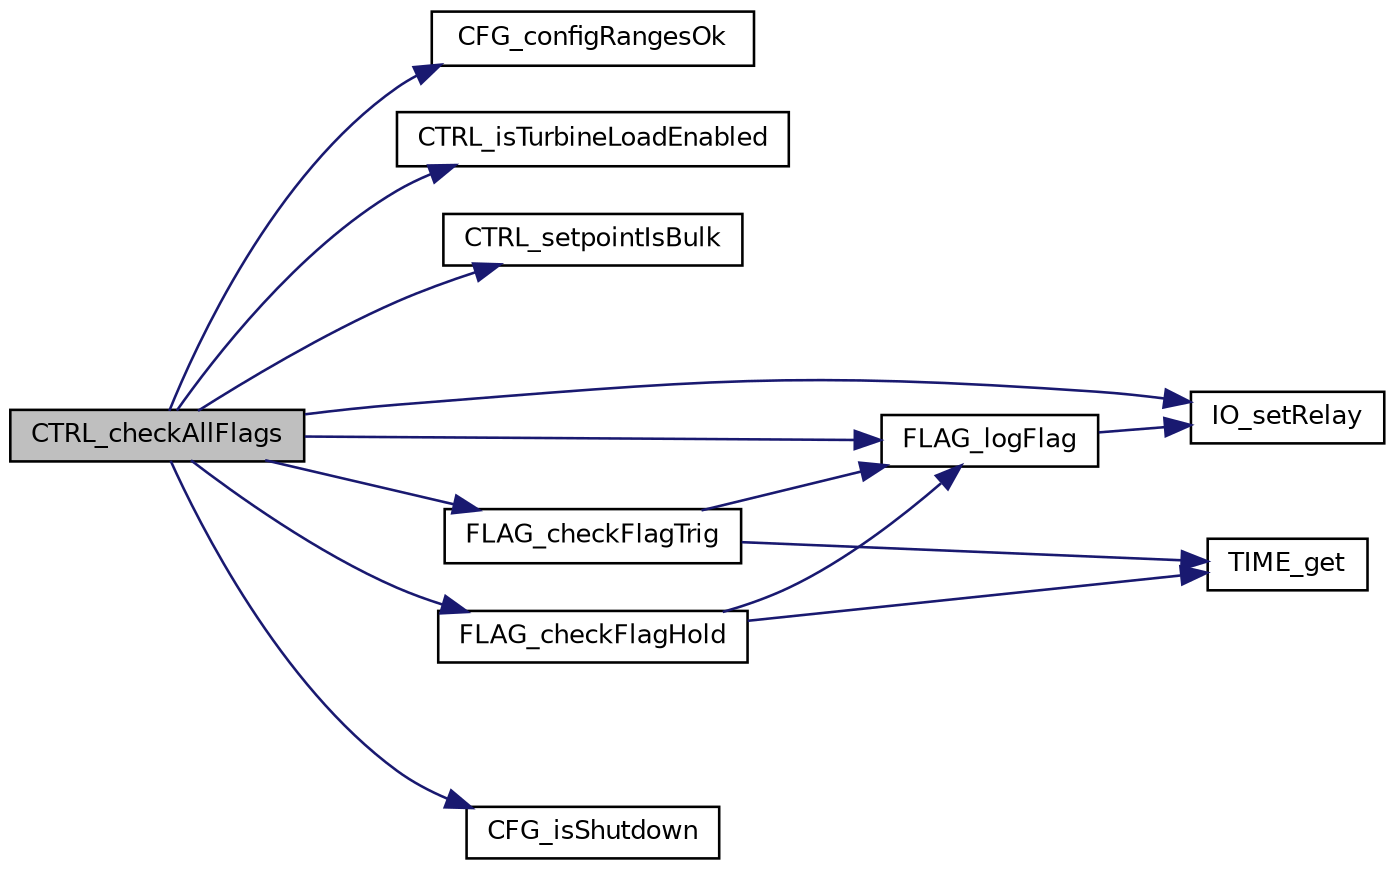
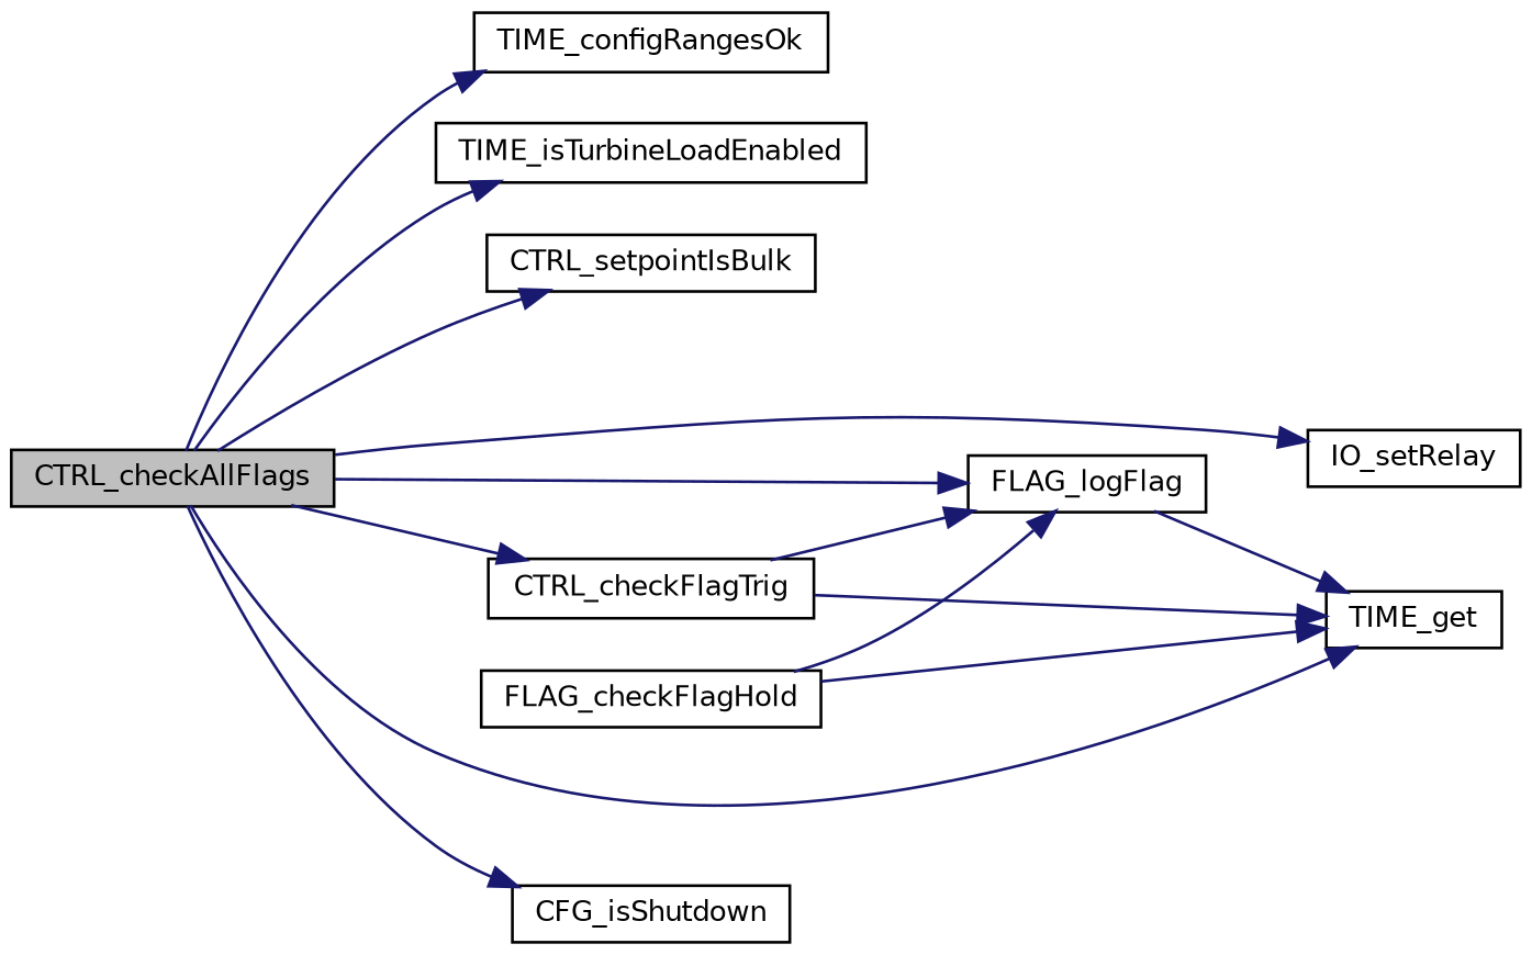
  digraph {
    rankdir=LR
    node [color=black fillcolor=white fontname=Helvetica fontsize=10 shape=record style=filled]
    edge [color=midnightblue fontname=Helvetica fontsize=10 labelfontname=Helvetica labelfontsize=10 style=solid]
    n1 [fillcolor=grey75 fontcolor=black height=0.2 label=CTRL_checkAllFlags width=0.4]
-   n2 [height=0.2 label=CFG_configRangesOk width=0.4]
-   n3 [height=0.2 label=CTRL_isTurbineLoadEnabled width=0.4]
+   n2 [height=0.2 label=TIME_configRangesOk width=0.4]
+   n3 [height=0.2 label=TIME_isTurbineLoadEnabled width=0.4]
    n4 [height=0.2 label=CTRL_setpointIsBulk width=0.4]
    n5 [height=0.2 label=FLAG_checkFlagHold width=0.4]
    n6 [height=0.2 label=FLAG_logFlag width=0.4]
-   n7 [height=0.2 label=FLAG_checkFlagTrig width=0.4]
+   n7 [height=0.2 label=CTRL_checkFlagTrig width=0.4]
    n8 [height=0.2 label=IO_setRelay width=0.4]
    n9 [height=0.2 label=CFG_isShutdown width=0.4]
    n10 [height=0.2 label=TIME_get width=0.4]
    n1 -> n2
    n1 -> n3
    n1 -> n4
-   n1 -> n5
+   n1 -> n10
    n1 -> n6
    n1 -> n7
    n1 -> n8
    n1 -> n9
    n5 -> n6
    n5 -> n10
-   n6 -> n8
+   n6 -> n10
    n7 -> n6
    n7 -> n10
  }
